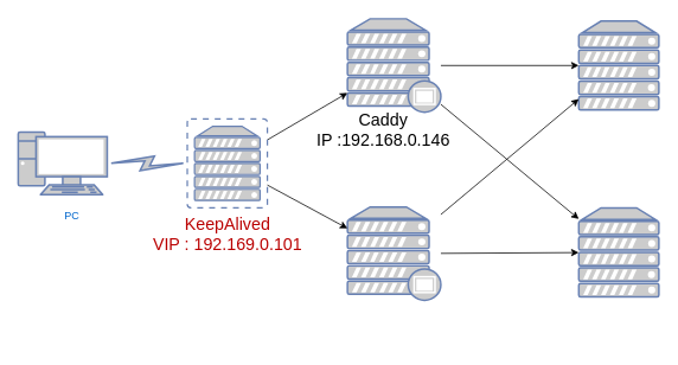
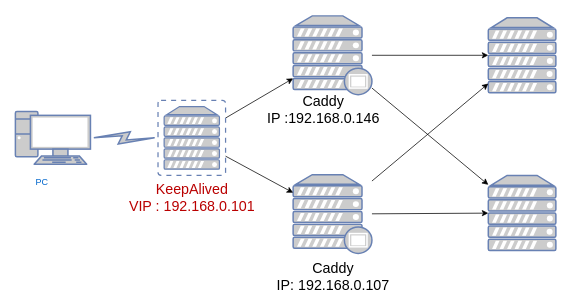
  <mxCell id="0" />
  <mxCell id="1" parent="0" />
  <mxCell id="2" value="&lt;font color=&quot;#000000&quot; style=&quot;font-size: 19px&quot;&gt;&lt;font style=&quot;font-size: 19px&quot;&gt;&lt;br&gt;&lt;/font&gt;&lt;/font&gt;" style="fontColor=#0066CC;verticalAlign=top;verticalLabelPosition=bottom;labelPosition=center;align=center;html=1;outlineConnect=0;fillColor=#CCCCCC;strokeColor=#6881B3;gradientColor=none;gradientDirection=north;strokeWidth=2;shape=mxgraph.networks.server;" parent="1" vertex="1"><mxGeometry x="650" y="23" width="90" height="100" as="geometry" /></mxCell>
  <mxCell id="3" value="&lt;font style=&quot;color: rgb(0 , 0 , 0) ; font-size: 19px&quot;&gt;&lt;br&gt;&lt;/font&gt;" style="fontColor=#0066CC;verticalAlign=top;verticalLabelPosition=bottom;labelPosition=center;align=center;html=1;outlineConnect=0;fillColor=#CCCCCC;strokeColor=#6881B3;gradientColor=none;gradientDirection=north;strokeWidth=2;shape=mxgraph.networks.server;" parent="1" vertex="1"><mxGeometry x="650" y="233" width="90" height="100" as="geometry" /></mxCell>
  <mxCell id="4" style="edgeStyle=none;rounded=0;orthogonalLoop=1;jettySize=auto;html=1;" parent="1" source="5" target="3" edge="1"><mxGeometry relative="1" as="geometry"><mxPoint x="556.338" y="193" as="targetPoint" /></mxGeometry></mxCell>
  <mxCell id="5" value="&lt;font color=&quot;#000000&quot; style=&quot;font-size: 19px&quot;&gt;&lt;br&gt;&lt;/font&gt;" style="fontColor=#0066CC;verticalAlign=top;verticalLabelPosition=bottom;labelPosition=center;align=center;html=1;outlineConnect=0;fillColor=#CCCCCC;strokeColor=#6881B3;gradientColor=none;gradientDirection=north;strokeWidth=2;shape=mxgraph.networks.proxy_server;" parent="1" vertex="1"><mxGeometry x="390" y="232" width="105" height="105" as="geometry" /></mxCell>
  <mxCell id="6" style="edgeStyle=none;rounded=0;orthogonalLoop=1;jettySize=auto;html=1;" parent="1" source="7" target="2" edge="1"><mxGeometry relative="1" as="geometry"><mxPoint x="556.071" y="163" as="targetPoint" /></mxGeometry></mxCell>
  <mxCell id="7" value="&lt;font color=&quot;#000000&quot; style=&quot;font-size: 19px&quot;&gt;&lt;br&gt;&lt;/font&gt;" style="fontColor=#0066CC;verticalAlign=top;verticalLabelPosition=bottom;labelPosition=center;align=center;html=1;outlineConnect=0;fillColor=#CCCCCC;strokeColor=#6881B3;gradientColor=none;gradientDirection=north;strokeWidth=2;shape=mxgraph.networks.proxy_server;" parent="1" vertex="1"><mxGeometry x="390" y="20.5" width="105" height="105" as="geometry" /></mxCell>
  <mxCell id="8" style="rounded=0;orthogonalLoop=1;jettySize=auto;html=1;" parent="1" source="5" target="2" edge="1"><mxGeometry relative="1" as="geometry"><mxPoint x="592.143" y="163" as="sourcePoint" /></mxGeometry></mxCell>
  <mxCell id="9" style="edgeStyle=none;rounded=0;orthogonalLoop=1;jettySize=auto;html=1;" parent="1" source="7" target="3" edge="1"><mxGeometry relative="1" as="geometry"><mxPoint x="592.143" y="193" as="sourcePoint" /></mxGeometry></mxCell>
  <mxCell id="10" style="edgeStyle=none;rounded=0;orthogonalLoop=1;jettySize=auto;html=1;" parent="1" source="12" target="7" edge="1"><mxGeometry relative="1" as="geometry" /></mxCell>
  <mxCell id="11" style="edgeStyle=none;rounded=0;orthogonalLoop=1;jettySize=auto;html=1;" parent="1" source="12" target="5" edge="1"><mxGeometry relative="1" as="geometry" /></mxCell>
  <mxCell id="12" value="" style="fontColor=#0066CC;verticalAlign=top;verticalLabelPosition=bottom;labelPosition=center;align=center;html=1;outlineConnect=0;fillColor=#CCCCCC;strokeColor=#6881B3;gradientColor=none;gradientDirection=north;strokeWidth=2;shape=mxgraph.networks.virtual_server;" parent="1" vertex="1"><mxGeometry x="210" y="133" width="90" height="100" as="geometry" /></mxCell>
  <mxCell id="13" value="" style="fontColor=#0066CC;verticalAlign=top;verticalLabelPosition=bottom;labelPosition=center;align=center;html=1;outlineConnect=0;fillColor=#CCCCCC;strokeColor=#6881B3;gradientColor=none;gradientDirection=north;strokeWidth=2;shape=mxgraph.networks.pc;" parent="1" vertex="1"><mxGeometry x="20" y="148" width="100" height="70" as="geometry" /></mxCell>
  <mxCell id="14" value="" style="html=1;outlineConnect=0;fillColor=#CCCCCC;strokeColor=#6881B3;gradientColor=none;gradientDirection=north;strokeWidth=2;shape=mxgraph.networks.comm_link_edge;html=1;exitX=1;exitY=0.5;exitDx=0;exitDy=0;exitPerimeter=0;entryX=0;entryY=0.5;entryDx=0;entryDy=0;entryPerimeter=0;" parent="1" source="13" target="12" edge="1"><mxGeometry width="100" height="100" relative="1" as="geometry"><mxPoint x="120" y="243" as="sourcePoint" /><mxPoint x="220" y="143" as="targetPoint" /></mxGeometry></mxCell>
- <mxCell id="15" value="&lt;span style=&quot;color: rgb(186 , 0 , 0) ; font-size: 19px&quot;&gt;KeepAlived&lt;/span&gt;&lt;br style=&quot;color: rgb(186 , 0 , 0) ; font-size: 19px&quot;&gt;&lt;span style=&quot;color: rgb(186 , 0 , 0) ; font-size: 19px&quot;&gt;VIP : 192.169.0.101&lt;/span&gt;" style="text;html=1;align=center;verticalAlign=middle;resizable=0;points=[];autosize=1;" parent="1" vertex="1"><mxGeometry x="165" y="243" width="180" height="40" as="geometry" /></mxCell>
+ <mxCell id="15" value="&lt;span style=&quot;color: rgb(186 , 0 , 0) ; font-size: 19px&quot;&gt;KeepAlived&lt;/span&gt;&lt;br style=&quot;color: rgb(186 , 0 , 0) ; font-size: 19px&quot;&gt;&lt;span style=&quot;color: rgb(186 , 0 , 0) ; font-size: 19px&quot;&gt;VIP : 192.168.0.101&lt;/span&gt;" style="text;html=1;align=center;verticalAlign=middle;resizable=0;points=[];autosize=1;" parent="1" vertex="1"><mxGeometry x="165" y="243" width="180" height="40" as="geometry" /></mxCell>
  <mxCell id="16" value="&lt;span style=&quot;font-size: 19px&quot;&gt;Caddy&lt;/span&gt;&lt;br style=&quot;font-size: 19px&quot;&gt;&lt;span style=&quot;font-size: 19px&quot;&gt;IP :192.168.0.146&lt;/span&gt;" style="text;html=1;align=center;verticalAlign=middle;resizable=0;points=[];autosize=1;" parent="1" vertex="1"><mxGeometry x="345" y="125.5" width="170" height="40" as="geometry" /></mxCell>
- <mxCell id="18" value="&lt;span style=&quot;color: rgb(0 , 102 , 204)&quot;&gt;PC&lt;/span&gt;" style="text;html=1;align=center;verticalAlign=middle;resizable=0;points=[];autosize=1;" parent="1" vertex="1"><mxGeometry x="65" y="232" width="30" height="20" as="geometry" /></mxCell>
+ <mxCell id="17" value="&lt;span style=&quot;font-size: 19px&quot;&gt;Caddy&lt;/span&gt;&lt;br style=&quot;font-size: 19px&quot;&gt;&lt;span style=&quot;font-size: 19px&quot;&gt;IP: 192.168.0.107&lt;/span&gt;" style="text;html=1;align=center;verticalAlign=middle;resizable=0;points=[];autosize=1;" parent="1" vertex="1"><mxGeometry x="357.5" y="348" width="170" height="40" as="geometry" /></mxCell>
+ <mxCell id="18" value="&lt;span style=&quot;color: rgb(0 , 102 , 204)&quot;&gt;PC&lt;/span&gt;" style="text;html=1;align=center;verticalAlign=middle;resizable=0;points=[];autosize=1;" parent="1" vertex="1"><mxGeometry x="40" y="232" width="30" height="20" as="geometry" /></mxCell>
